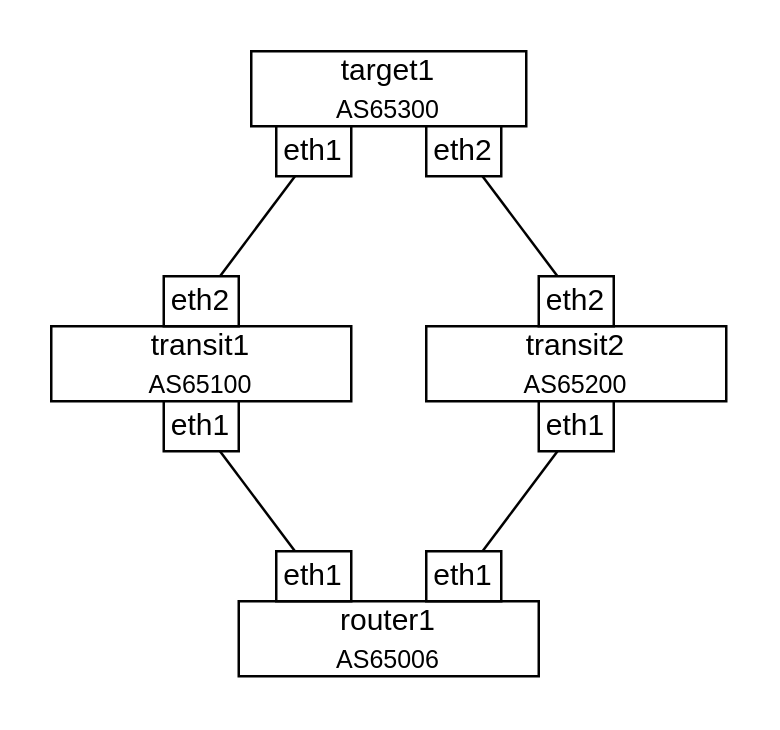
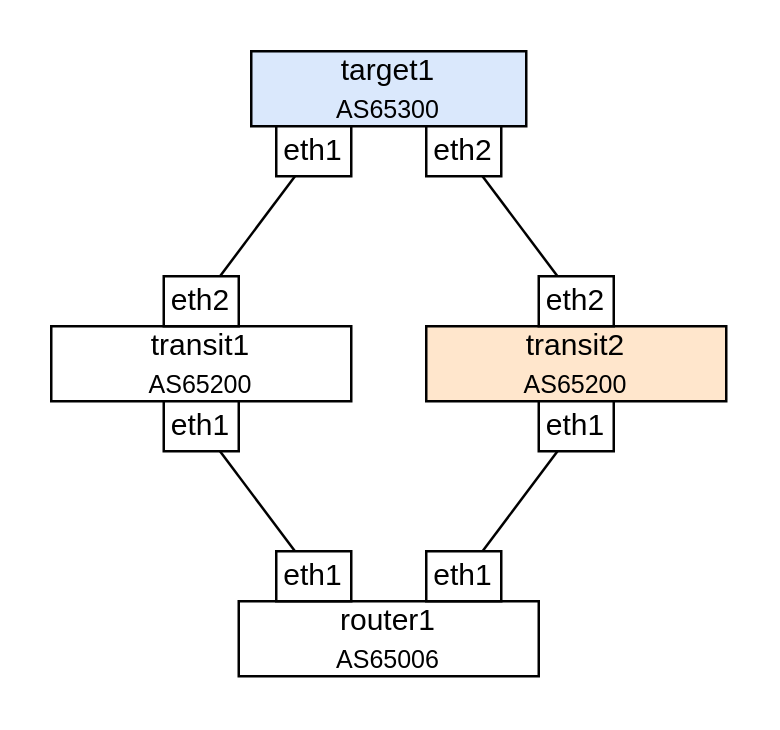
  <mxCell id="0" />
  <mxCell id="1" parent="0" />
- <mxCell id="2" value="target1&lt;br&gt;&lt;font style=&quot;font-size: 10px;&quot;&gt;AS65300&lt;/font&gt;" style="rounded=0;whiteSpace=wrap;html=1;" vertex="1" parent="1"><mxGeometry x="100" y="20" width="110" height="30" as="geometry" /></mxCell>
- <mxCell id="3" value="transit1&lt;br&gt;&lt;font style=&quot;font-size: 10px;&quot;&gt;AS65100&lt;/font&gt;" style="rounded=0;whiteSpace=wrap;html=1;" vertex="1" parent="1"><mxGeometry x="20" y="130" width="120" height="30" as="geometry" /></mxCell>
- <mxCell id="4" value="transit2&lt;br&gt;&lt;font style=&quot;font-size: 10px;&quot;&gt;AS65200&lt;/font&gt;" style="rounded=0;whiteSpace=wrap;html=1;" vertex="1" parent="1"><mxGeometry x="170" y="130" width="120" height="30" as="geometry" /></mxCell>
+ <mxCell id="2" value="target1&lt;br&gt;&lt;font style=&quot;font-size: 10px;&quot;&gt;AS65300&lt;/font&gt;" style="rounded=0;whiteSpace=wrap;html=1;fillColor=#dae8fc;" vertex="1" parent="1"><mxGeometry x="100" y="20" width="110" height="30" as="geometry" /></mxCell>
+ <mxCell id="3" value="transit1&lt;br&gt;&lt;font style=&quot;font-size: 10px;&quot;&gt;AS65200&lt;/font&gt;" style="rounded=0;whiteSpace=wrap;html=1;" vertex="1" parent="1"><mxGeometry x="20" y="130" width="120" height="30" as="geometry" /></mxCell>
+ <mxCell id="4" value="transit2&lt;br&gt;&lt;font style=&quot;font-size: 10px;&quot;&gt;AS65200&lt;/font&gt;" style="rounded=0;whiteSpace=wrap;html=1;fillColor=#ffe6cc;" vertex="1" parent="1"><mxGeometry x="170" y="130" width="120" height="30" as="geometry" /></mxCell>
  <mxCell id="5" value="router1&lt;br&gt;&lt;font style=&quot;font-size: 10px;&quot;&gt;AS65006&lt;/font&gt;" style="rounded=0;whiteSpace=wrap;html=1;" vertex="1" parent="1"><mxGeometry x="95" y="240" width="120" height="30" as="geometry" /></mxCell>
  <mxCell id="6" style="rounded=0;orthogonalLoop=1;jettySize=auto;html=1;endArrow=none;endFill=0;" edge="1" parent="1" source="7" target="10"><mxGeometry relative="1" as="geometry" /></mxCell>
  <mxCell id="7" value="eth1" style="rounded=0;whiteSpace=wrap;html=1;" vertex="1" parent="1"><mxGeometry x="110" y="50" width="30" height="20" as="geometry" /></mxCell>
  <mxCell id="8" style="rounded=0;orthogonalLoop=1;jettySize=auto;html=1;endArrow=none;endFill=0;" edge="1" parent="1" source="9" target="11"><mxGeometry relative="1" as="geometry" /></mxCell>
  <mxCell id="9" value="eth2" style="rounded=0;whiteSpace=wrap;html=1;" vertex="1" parent="1"><mxGeometry x="170" y="50" width="30" height="20" as="geometry" /></mxCell>
  <mxCell id="10" value="eth2" style="rounded=0;whiteSpace=wrap;html=1;" vertex="1" parent="1"><mxGeometry x="65" y="110" width="30" height="20" as="geometry" /></mxCell>
  <mxCell id="11" value="eth2" style="rounded=0;whiteSpace=wrap;html=1;" vertex="1" parent="1"><mxGeometry x="215" y="110" width="30" height="20" as="geometry" /></mxCell>
  <mxCell id="12" style="rounded=0;orthogonalLoop=1;jettySize=auto;html=1;endArrow=none;endFill=0;" edge="1" parent="1" source="13" target="15"><mxGeometry relative="1" as="geometry" /></mxCell>
  <mxCell id="13" value="eth1" style="rounded=0;whiteSpace=wrap;html=1;" vertex="1" parent="1"><mxGeometry x="65" y="160" width="30" height="20" as="geometry" /></mxCell>
  <mxCell id="14" value="eth1" style="rounded=0;whiteSpace=wrap;html=1;" vertex="1" parent="1"><mxGeometry x="215" y="160" width="30" height="20" as="geometry" /></mxCell>
  <mxCell id="15" value="eth1" style="rounded=0;whiteSpace=wrap;html=1;" vertex="1" parent="1"><mxGeometry x="110" y="220" width="30" height="20" as="geometry" /></mxCell>
  <mxCell id="16" style="rounded=0;orthogonalLoop=1;jettySize=auto;html=1;endArrow=none;endFill=0;" edge="1" parent="1" source="17" target="14"><mxGeometry relative="1" as="geometry" /></mxCell>
  <mxCell id="17" value="eth1" style="rounded=0;whiteSpace=wrap;html=1;" vertex="1" parent="1"><mxGeometry x="170" y="220" width="30" height="20" as="geometry" /></mxCell>
